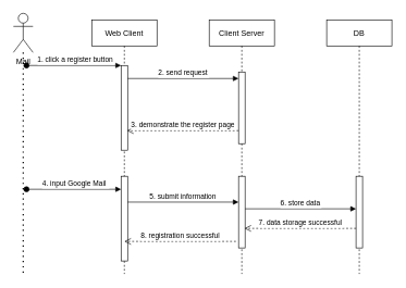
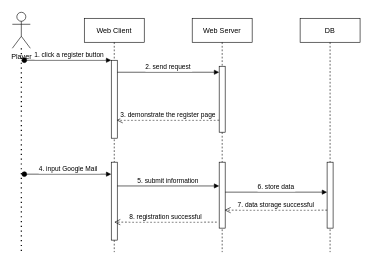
  <mxCell id="0" />
  <mxCell id="1" parent="0" />
  <mxCell id="2" value="Web Client" style="shape=umlLifeline;perimeter=lifelinePerimeter;container=1;collapsible=0;recursiveResize=0;rounded=0;shadow=0;strokeWidth=1;" vertex="1" parent="1"><mxGeometry x="140" y="30" width="100" height="390" as="geometry" /></mxCell>
  <mxCell id="3" value="" style="points=[];perimeter=orthogonalPerimeter;rounded=0;shadow=0;strokeWidth=1;" vertex="1" parent="2"><mxGeometry x="45" y="70" width="10" height="130" as="geometry" /></mxCell>
  <mxCell id="4" value="1. click a register button" style="verticalAlign=bottom;startArrow=oval;endArrow=block;startSize=8;shadow=0;strokeWidth=1;" edge="1" parent="2" target="3"><mxGeometry x="0.037" relative="1" as="geometry"><mxPoint x="-100" y="70" as="sourcePoint" /><mxPoint as="offset" /></mxGeometry></mxCell>
  <mxCell id="5" value="" style="points=[];perimeter=orthogonalPerimeter;rounded=0;shadow=0;strokeWidth=1;" vertex="1" parent="2"><mxGeometry x="45" y="240" width="10" height="130" as="geometry" /></mxCell>
- <mxCell id="6" value="Client Server" style="shape=umlLifeline;perimeter=lifelinePerimeter;container=1;collapsible=0;recursiveResize=0;rounded=0;shadow=0;strokeWidth=1;" vertex="1" parent="1"><mxGeometry x="320" y="30" width="100" height="390" as="geometry" /></mxCell>
+ <mxCell id="6" value="Web Server" style="shape=umlLifeline;perimeter=lifelinePerimeter;container=1;collapsible=0;recursiveResize=0;rounded=0;shadow=0;strokeWidth=1;" vertex="1" parent="1"><mxGeometry x="320" y="30" width="100" height="390" as="geometry" /></mxCell>
  <mxCell id="7" value="" style="points=[];perimeter=orthogonalPerimeter;rounded=0;shadow=0;strokeWidth=1;" vertex="1" parent="6"><mxGeometry x="45" y="80" width="10" height="110" as="geometry" /></mxCell>
  <mxCell id="8" value="" style="points=[];perimeter=orthogonalPerimeter;rounded=0;shadow=0;strokeWidth=1;" vertex="1" parent="6"><mxGeometry x="45" y="240" width="10" height="110" as="geometry" /></mxCell>
  <mxCell id="9" value="5. submit information" style="verticalAlign=bottom;endArrow=block;entryX=0;entryY=0;shadow=0;strokeWidth=1;" edge="1" parent="6"><mxGeometry relative="1" as="geometry"><mxPoint x="-125" y="279.66" as="sourcePoint" /><mxPoint x="45" y="279.66" as="targetPoint" /></mxGeometry></mxCell>
  <mxCell id="10" value="DB" style="shape=umlLifeline;perimeter=lifelinePerimeter;container=1;collapsible=0;recursiveResize=0;rounded=0;shadow=0;strokeWidth=1;" vertex="1" parent="1"><mxGeometry x="500" y="30" width="100" height="390" as="geometry" /></mxCell>
  <mxCell id="11" value="" style="points=[];perimeter=orthogonalPerimeter;rounded=0;shadow=0;strokeWidth=1;" vertex="1" parent="10"><mxGeometry x="45" y="240" width="10" height="110" as="geometry" /></mxCell>
- <mxCell id="12" value="Mail" style="shape=umlActor;verticalLabelPosition=bottom;verticalAlign=top;html=1;outlineConnect=0;" vertex="1" parent="1"><mxGeometry y="20" width="30" height="60" as="geometry" x="20" /></mxCell>
+ <mxCell id="12" value="Player" style="shape=umlActor;verticalLabelPosition=bottom;verticalAlign=top;html=1;outlineConnect=0;" vertex="1" parent="1"><mxGeometry y="20" width="30" height="60" as="geometry" x="20" /></mxCell>
  <mxCell id="13" value="" style="endArrow=none;dashed=1;html=1;dashPattern=1 3;strokeWidth=2;rounded=0;" edge="1" parent="1" source="12"><mxGeometry width="50" height="50" relative="1" as="geometry"><mxPoint y="110" as="sourcePoint" x="20" /><mxPoint x="35" y="420" as="targetPoint" /></mxGeometry></mxCell>
  <mxCell id="14" value="2. send request" style="verticalAlign=bottom;endArrow=block;entryX=0;entryY=0;shadow=0;strokeWidth=1;" edge="1" parent="1"><mxGeometry relative="1" as="geometry"><mxPoint x="195" y="120" as="sourcePoint" /><mxPoint x="365" y="120" as="targetPoint" /></mxGeometry></mxCell>
  <mxCell id="15" value="3. demonstrate the register page" style="verticalAlign=bottom;endArrow=open;dashed=1;endSize=8;shadow=0;strokeWidth=1;entryX=0.905;entryY=0.416;entryDx=0;entryDy=0;entryPerimeter=0;" edge="1" parent="1"><mxGeometry x="-0.006" relative="1" as="geometry"><mxPoint x="194.05" y="200" as="targetPoint" /><mxPoint x="365" y="200" as="sourcePoint" /><mxPoint as="offset" /></mxGeometry></mxCell>
  <mxCell id="16" value="4. input Google Mail " style="verticalAlign=bottom;startArrow=oval;endArrow=block;startSize=8;shadow=0;strokeWidth=1;" edge="1" parent="1"><mxGeometry x="0.037" relative="1" as="geometry"><mxPoint x="40" y="290" as="sourcePoint" /><mxPoint as="offset" /><mxPoint x="185" y="290" as="targetPoint" /></mxGeometry></mxCell>
  <mxCell id="17" value="6. store data" style="verticalAlign=bottom;endArrow=block;entryX=0;entryY=0;shadow=0;strokeWidth=1;" edge="1" parent="1"><mxGeometry relative="1" as="geometry"><mxPoint x="375" y="320" as="sourcePoint" /><mxPoint x="545" y="320" as="targetPoint" /></mxGeometry></mxCell>
  <mxCell id="18" value="7. data storage successful" style="verticalAlign=bottom;endArrow=open;dashed=1;endSize=8;shadow=0;strokeWidth=1;entryX=0.905;entryY=0.416;entryDx=0;entryDy=0;entryPerimeter=0;" edge="1" parent="1"><mxGeometry x="-0.006" relative="1" as="geometry"><mxPoint x="374.05" y="350" as="targetPoint" /><mxPoint x="545" y="350" as="sourcePoint" /><mxPoint as="offset" /></mxGeometry></mxCell>
  <mxCell id="19" value="8. registration successful" style="verticalAlign=bottom;endArrow=open;dashed=1;endSize=8;shadow=0;strokeWidth=1;entryX=0.905;entryY=0.416;entryDx=0;entryDy=0;entryPerimeter=0;" edge="1" parent="1"><mxGeometry x="-0.006" relative="1" as="geometry"><mxPoint x="190" y="370" as="targetPoint" /><mxPoint x="360.95" y="370" as="sourcePoint" /><mxPoint as="offset" /></mxGeometry></mxCell>
